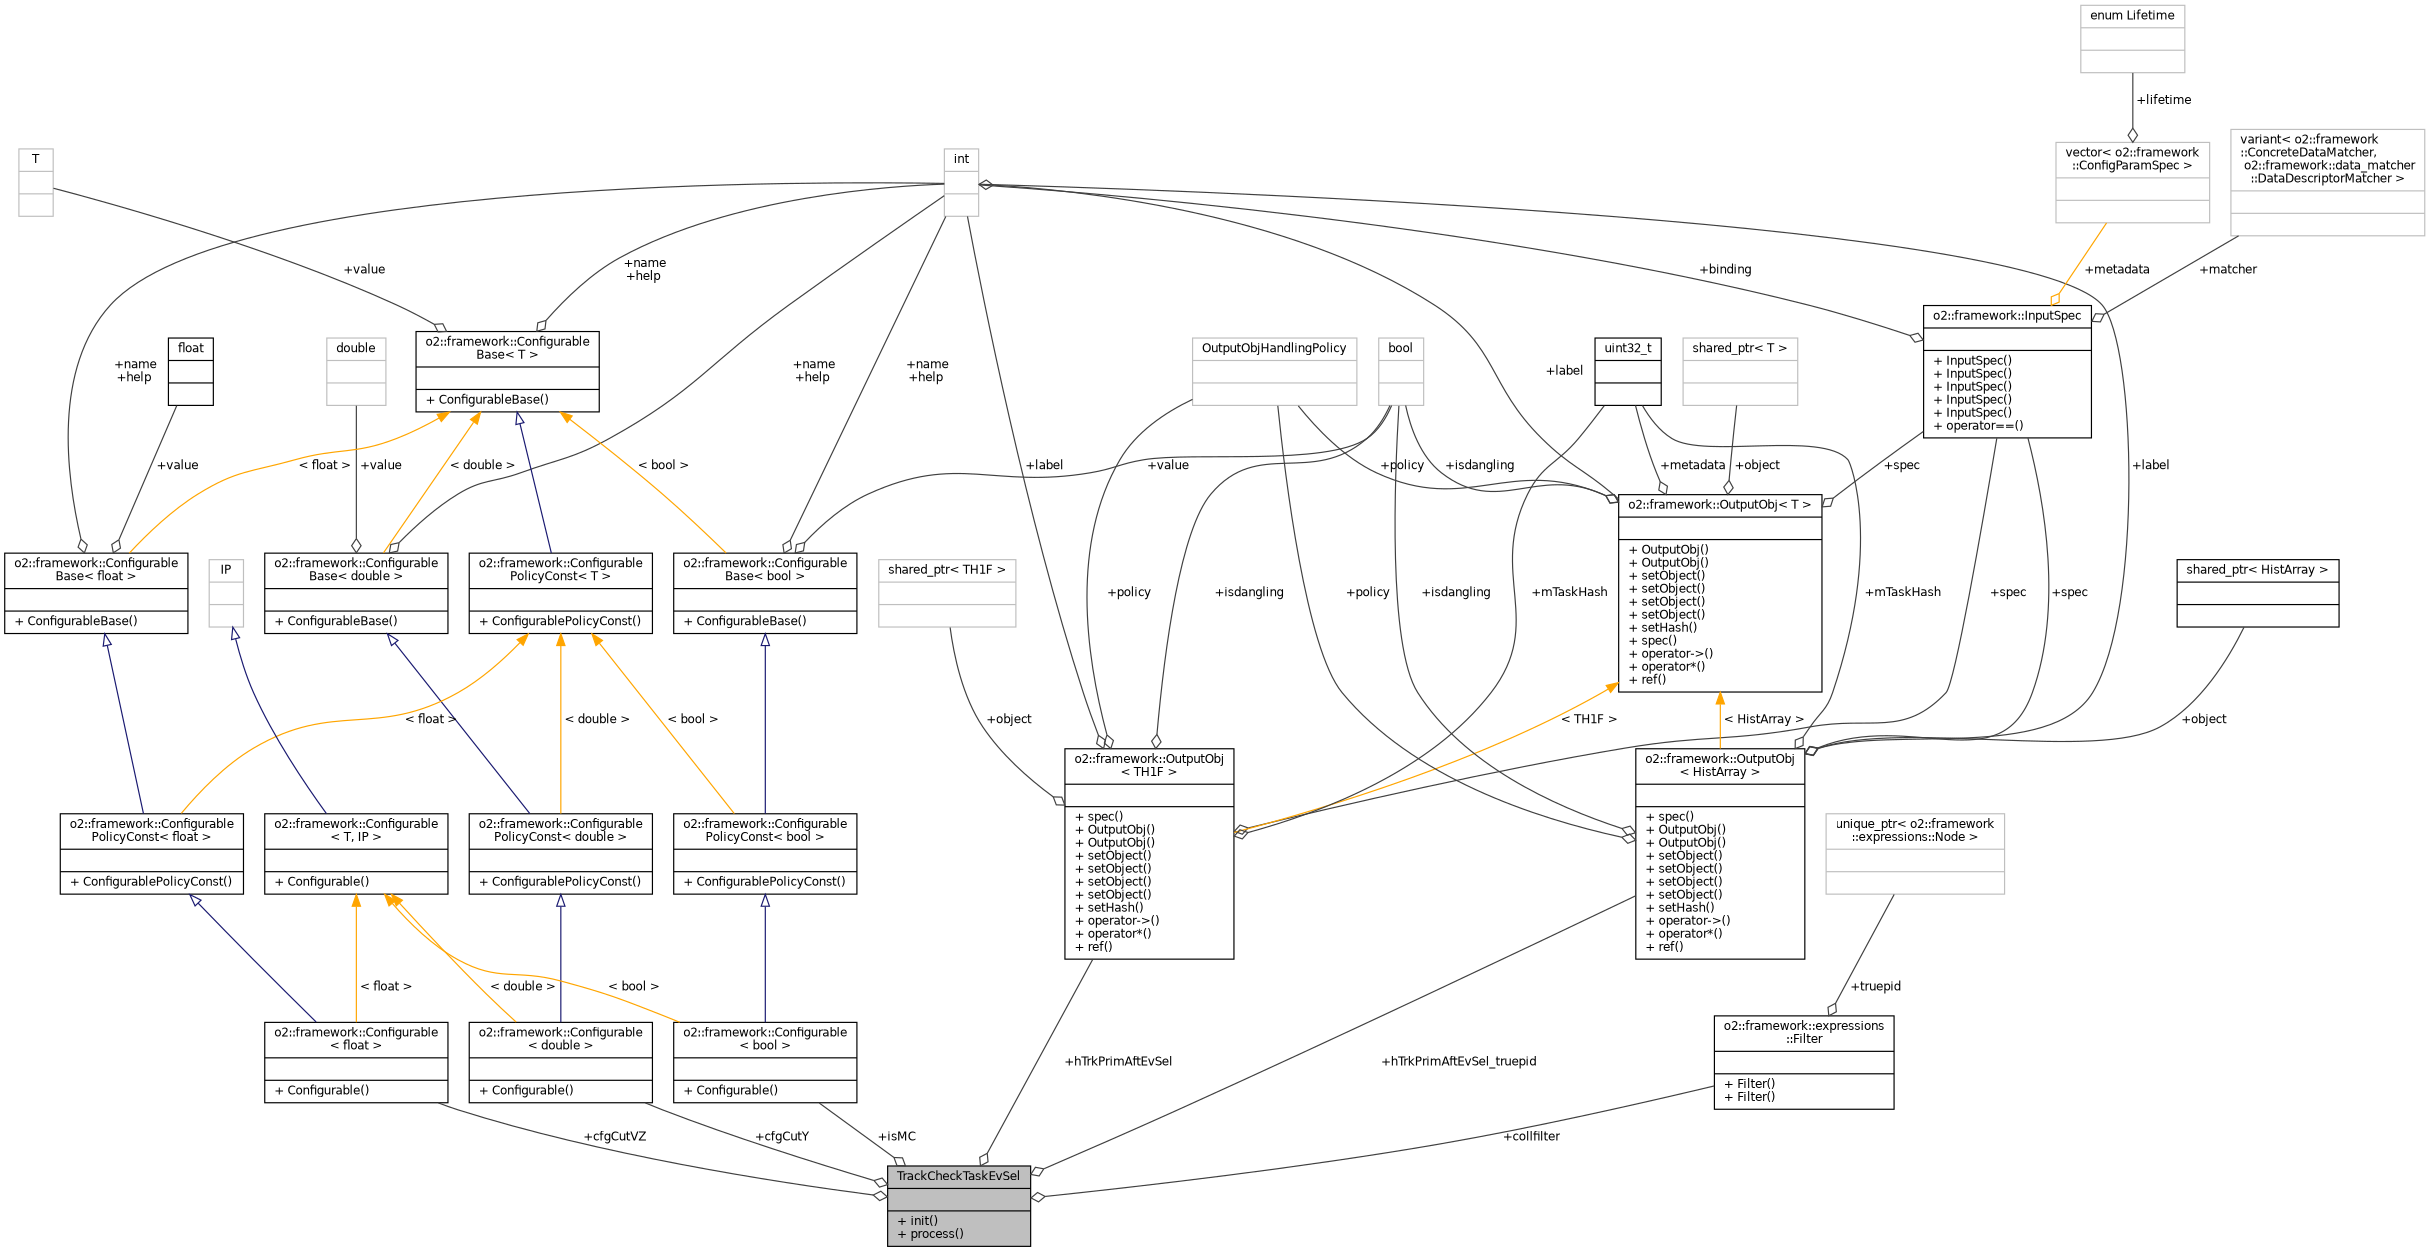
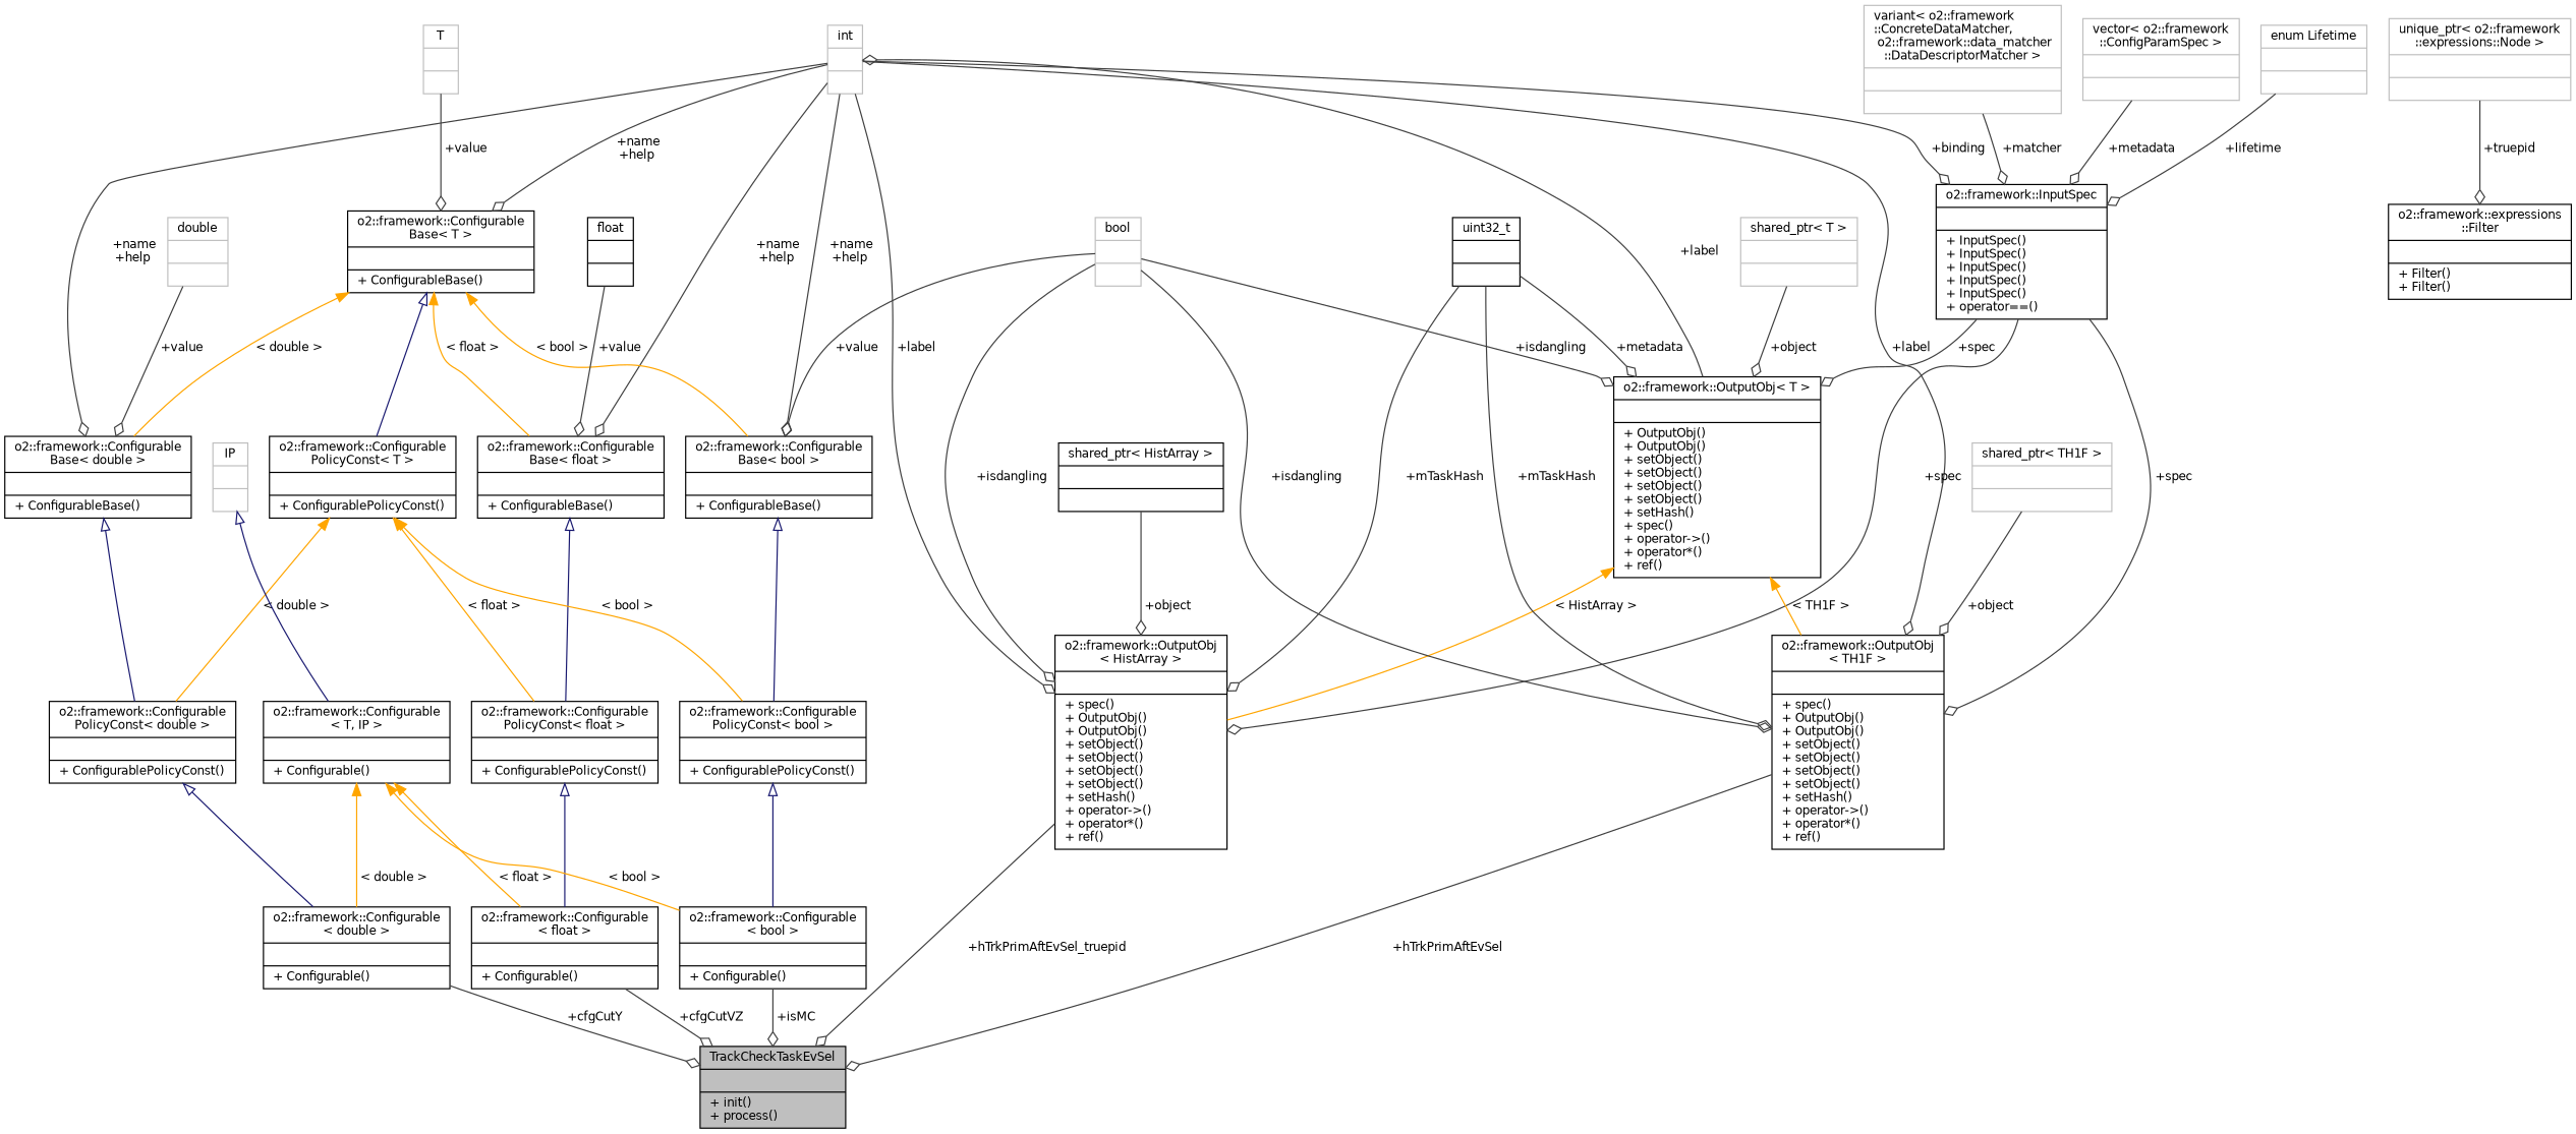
  digraph {
    node [color=black fontname=Helvetica fontsize=10 shape=record]
    edge [arrowhead=odiamond color=grey25 fontname=Helvetica fontsize=10 labelfontname=Helvetica labelfontsize=10 style=solid]
    n1 [fillcolor=grey75 fontcolor=black height=0.2 label="{TrackCheckTaskEvSel\n||+ init()\l+ process()\l}" style=filled width=0.4]
    n2 [height=0.2 label="{o2::framework::Configurable\l\< double \>\n||+ Configurable()\l}" width=0.4]
    n3 [height=0.2 label="{o2::framework::Configurable\lPolicyConst\< double \>\n||+ ConfigurablePolicyConst()\l}" width=0.4]
    n4 [height=0.2 label="{o2::framework::Configurable\lBase\< double \>\n||+ ConfigurableBase()\l}" width=0.4]
    n5 [color=grey75 height=0.2 label="{double\n||}" width=0.4]
    n6 [color=grey75 height=0.2 label="{int\n||}" width=0.4]
    n7 [height=0.2 label="{o2::framework::Configurable\lBase\< T \>\n||+ ConfigurableBase()\l}" width=0.4]
    n8 [height=0.2 label="{o2::framework::OutputObj\l\< HistArray \>\n||+ spec()\l+ OutputObj()\l+ OutputObj()\l+ setObject()\l+ setObject()\l+ setObject()\l+ setObject()\l+ setHash()\l+ operator-\>()\l+ operator*()\l+ ref()\l}" width=0.4]
    n9 [height=0.2 label="{o2::framework::InputSpec\n||+ InputSpec()\l+ InputSpec()\l+ InputSpec()\l+ InputSpec()\l+ InputSpec()\l+ operator==()\l}" width=0.4]
    n10 [height=0.2 label="{o2::framework::Configurable\lBase\< bool \>\n||+ ConfigurableBase()\l}" width=0.4]
    n11 [height=0.2 label="{o2::framework::Configurable\lBase\< float \>\n||+ ConfigurableBase()\l}" width=0.4]
    n12 [height=0.2 label="{o2::framework::OutputObj\l\< TH1F \>\n||+ spec()\l+ OutputObj()\l+ OutputObj()\l+ setObject()\l+ setObject()\l+ setObject()\l+ setObject()\l+ setHash()\l+ operator-\>()\l+ operator*()\l+ ref()\l}" width=0.4]
    n13 [height=0.2 label="{o2::framework::Configurable\lPolicyConst\< T \>\n||+ ConfigurablePolicyConst()\l}" width=0.4]
    n14 [height=0.2 label="{o2::framework::OutputObj\< T \>\n||+ OutputObj()\l+ OutputObj()\l+ setObject()\l+ setObject()\l+ setObject()\l+ setObject()\l+ setHash()\l+ spec()\l+ operator-\>()\l+ operator*()\l+ ref()\l}" width=0.4]
    n15 [height=0.2 label="{o2::framework::Configurable\lPolicyConst\< bool \>\n||+ ConfigurablePolicyConst()\l}" width=0.4]
    n16 [height=0.2 label="{o2::framework::Configurable\lPolicyConst\< float \>\n||+ ConfigurablePolicyConst()\l}" width=0.4]
    n17 [color=grey75 height=0.2 label="{T\n||}" width=0.4]
    n18 [height=0.2 label="{o2::framework::Configurable\l\< bool \>\n||+ Configurable()\l}" width=0.4]
    n19 [height=0.2 label="{o2::framework::Configurable\l\< float \>\n||+ Configurable()\l}" width=0.4]
    n20 [height=0.2 label="{o2::framework::Configurable\l\< T, IP \>\n||+ Configurable()\l}" width=0.4]
    n21 [color=grey75 height=0.2 label="{IP\n||}" width=0.4]
-   n22 [color=grey75 height=0.2 label="{OutputObjHandlingPolicy\n||}" width=0.4]
    n23 [height=0.2 label="{shared_ptr\< HistArray \>\n||}" width=0.4]
    n24 [height=0.2 label="{uint32_t\n||}" width=0.4]
    n25 [color=grey75 height=0.2 label="{bool\n||}" width=0.4]
    n26 [color=grey75 height=0.2 label="{vector\< o2::framework\l::ConfigParamSpec \>\n||}" width=0.4]
    n27 [color=grey75 height=0.2 label="{enum Lifetime\n||}" width=0.4]
    n28 [color=grey75 height=0.2 label="{variant\< o2::framework\l::ConcreteDataMatcher,\l o2::framework::data_matcher\l::DataDescriptorMatcher \>\n||}" width=0.4]
    n29 [color=grey75 height=0.2 label="{shared_ptr\< T \>\n||}" width=0.4]
    n30 [height=0.2 label="{float\n||}" width=0.4]
    n31 [color=grey75 height=0.2 label="{shared_ptr\< TH1F \>\n||}" width=0.4]
    n32 [height=0.2 label="{o2::framework::expressions\l::Filter\n||+ Filter()\l+ Filter()\l}" width=0.4]
    n33 [color=grey75 height=0.2 label="{unique_ptr\< o2::framework\l::expressions::Node \>\n||}" width=0.4]
    n2 -> n1 [label=" +cfgCutY"]
    n3 -> n2 [arrowtail=onormal color=midnightblue dir=back arrowhead=""]
    n4 -> n3 [arrowtail=onormal color=midnightblue dir=back arrowhead=""]
    n5 -> n4 [label=" +value"]
    n6 -> n4 [label=" +name\n+help"]
    n6 -> n7 [label=" +name\n+help"]
    n6 -> n8 [label=" +label"]
    n6 -> n9 [label=" +binding"]
    n6 -> n10 [label=" +name\n+help"]
    n6 -> n11 [label=" +name\n+help"]
    n6 -> n12 [label=" +label"]
    n7 -> n4 [color=orange dir=back label=" \< double \>" arrowhead=""]
    n7 -> n10 [color=orange dir=back label=" \< bool \>" arrowhead=""]
    n7 -> n11 [color=orange dir=back label=" \< float \>" arrowhead=""]
    n7 -> n13 [arrowtail=onormal color=midnightblue dir=back arrowhead=""]
    n8 -> n1 [label=" +hTrkPrimAftEvSel_truepid"]
    n9 -> n8 [label=" +spec"]
    n9 -> n12 [label=" +spec"]
    n9 -> n14 [label=" +spec"]
    n10 -> n15 [arrowtail=onormal color=midnightblue dir=back arrowhead=""]
    n11 -> n16 [arrowtail=onormal color=midnightblue dir=back arrowhead=""]
    n12 -> n1 [label=" +hTrkPrimAftEvSel"]
    n13 -> n3 [color=orange dir=back label=" \< double \>" arrowhead=""]
    n13 -> n15 [color=orange dir=back label=" \< bool \>" arrowhead=""]
    n13 -> n16 [color=orange dir=back label=" \< float \>" arrowhead=""]
    n14 -> n6 [label=" +label"]
    n14 -> n8 [color=orange dir=back label=" \< HistArray \>" arrowhead=""]
    n14 -> n12 [color=orange dir=back label=" \< TH1F \>" arrowhead=""]
    n15 -> n18 [arrowtail=onormal color=midnightblue dir=back arrowhead=""]
    n16 -> n19 [arrowtail=onormal color=midnightblue dir=back arrowhead=""]
    n17 -> n7 [label=" +value"]
    n18 -> n1 [label=" +isMC"]
    n19 -> n1 [label=" +cfgCutVZ"]
    n20 -> n2 [color=orange dir=back label=" \< double \>" arrowhead=""]
    n20 -> n18 [color=orange dir=back label=" \< bool \>" arrowhead=""]
    n20 -> n19 [color=orange dir=back label=" \< float \>" arrowhead=""]
    n21 -> n20 [arrowtail=onormal color=midnightblue dir=back arrowhead=""]
-   n22 -> n8 [label=" +policy"]
-   n22 -> n12 [label=" +policy"]
-   n22 -> n14 [label=" +policy"]
    n23 -> n8 [label=" +object"]
    n24 -> n8 [label=" +mTaskHash"]
    n24 -> n12 [label=" +mTaskHash"]
    n24 -> n14 [label=" +metadata"]
    n25 -> n8 [label=" +isdangling"]
    n25 -> n10 [label=" +value"]
    n25 -> n12 [label=" +isdangling"]
    n25 -> n14 [label=" +isdangling"]
-   n26 -> n9 [color=orange label=" +metadata"]
-   n27 -> n26 [label=" +lifetime"]
+   n26 -> n9 [label=" +metadata"]
+   n27 -> n9 [label=" +lifetime"]
    n28 -> n9 [label=" +matcher"]
    n29 -> n14 [label=" +object"]
    n30 -> n11 [label=" +value"]
    n31 -> n12 [label=" +object"]
-   n32 -> n1 [label=" +collfilter"]
    n33 -> n32 [label=" +truepid"]
  }
